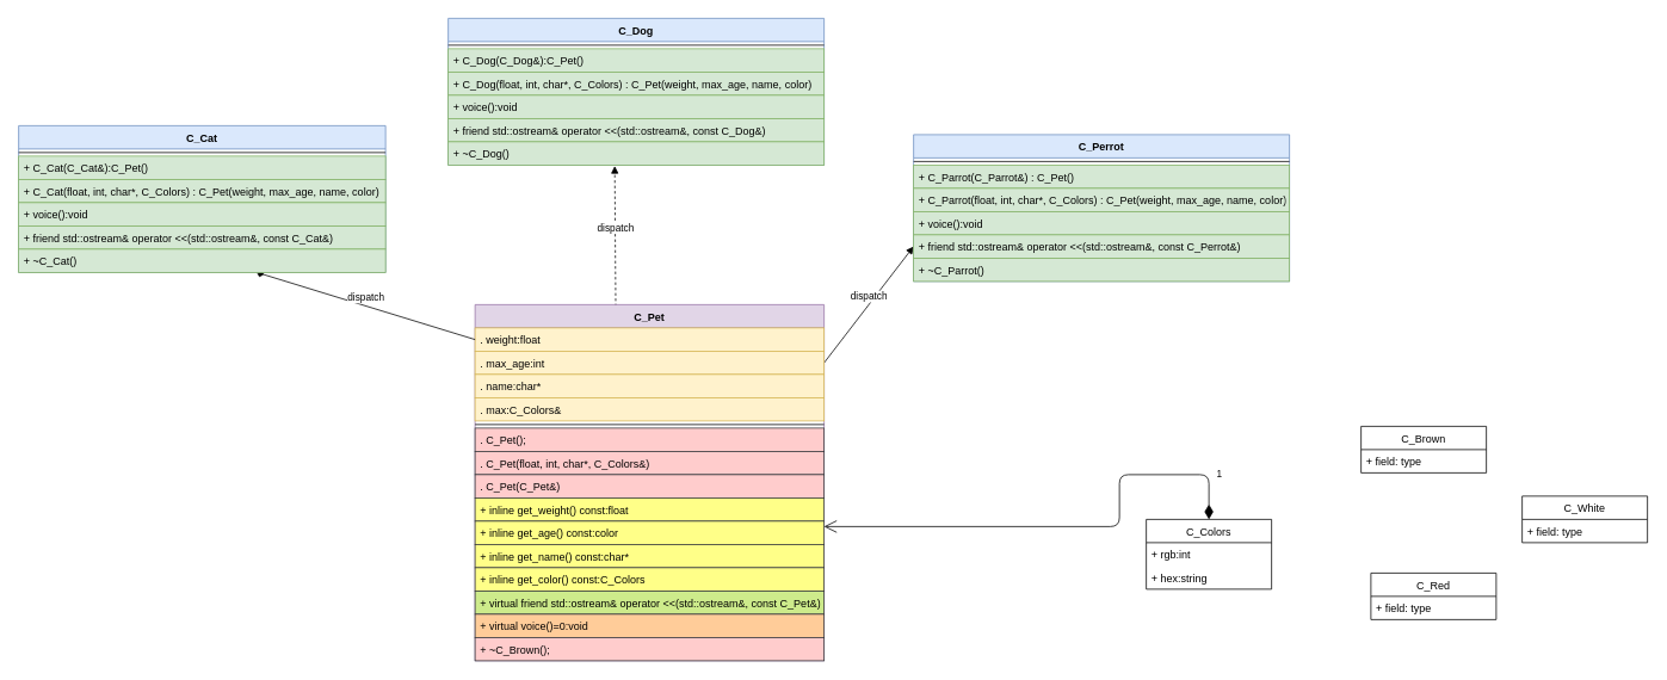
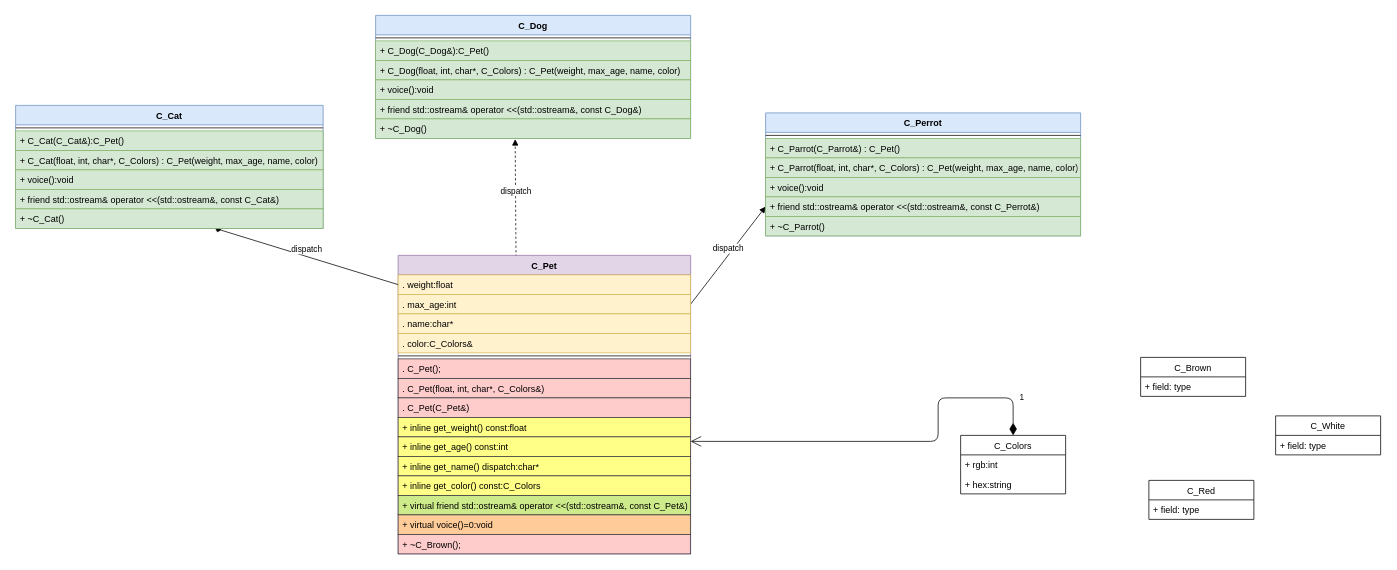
  <mxCell id="0" />
  <mxCell id="1" parent="0" />
  <mxCell id="2" value="dispatch" style="html=1;verticalAlign=bottom;endArrow=block;exitX=0.403;exitY=0.005;exitDx=0;exitDy=0;exitPerimeter=0;entryX=0.443;entryY=1.038;entryDx=0;entryDy=0;entryPerimeter=0;dashed=1;" edge="1" parent="1" source="4" target="34"><mxGeometry width="80" relative="1" as="geometry"><mxPoint x="607.96" y="340" as="sourcePoint" /><mxPoint x="680" y="189" as="targetPoint" /></mxGeometry></mxCell>
  <mxCell id="3" value="dispatch" style="html=1;verticalAlign=bottom;endArrow=block;exitX=1;exitY=0.5;exitDx=0;exitDy=0;entryX=0;entryY=0.5;entryDx=0;entryDy=0;" edge="1" parent="1" source="6" target="40"><mxGeometry width="80" relative="1" as="geometry"><mxPoint x="690.98" y="396.992" as="sourcePoint" /><mxPoint x="980" y="290" as="targetPoint" /></mxGeometry></mxCell>
  <mxCell id="4" value="C_Pet" style="swimlane;fontStyle=1;align=center;verticalAlign=top;childLayout=stackLayout;horizontal=1;startSize=26;horizontalStack=0;resizeParent=1;resizeParentMax=0;resizeLast=0;collapsible=1;marginBottom=0;fillColor=#e1d5e7;strokeColor=#9673a6;" vertex="1" parent="1"><mxGeometry x="530" y="340" width="390" height="398" as="geometry" /></mxCell>
  <mxCell id="5" value=". weight:float" style="text;strokeColor=#d6b656;fillColor=#fff2cc;align=left;verticalAlign=top;spacingLeft=4;spacingRight=4;overflow=hidden;rotatable=0;points=[[0,0.5],[1,0.5]];portConstraint=eastwest;" vertex="1" parent="4"><mxGeometry y="26" width="390" height="26" as="geometry" /></mxCell>
  <mxCell id="6" value=". max_age:int" style="text;strokeColor=#d6b656;fillColor=#fff2cc;align=left;verticalAlign=top;spacingLeft=4;spacingRight=4;overflow=hidden;rotatable=0;points=[[0,0.5],[1,0.5]];portConstraint=eastwest;" vertex="1" parent="4"><mxGeometry y="52" width="390" height="26" as="geometry" /></mxCell>
  <mxCell id="7" value=". name:char*" style="text;strokeColor=#d6b656;fillColor=#fff2cc;align=left;verticalAlign=top;spacingLeft=4;spacingRight=4;overflow=hidden;rotatable=0;points=[[0,0.5],[1,0.5]];portConstraint=eastwest;" vertex="1" parent="4"><mxGeometry y="78" width="390" height="26" as="geometry" /></mxCell>
- <mxCell id="8" value=". max:C_Colors&amp;" style="text;strokeColor=#d6b656;fillColor=#fff2cc;align=left;verticalAlign=top;spacingLeft=4;spacingRight=4;overflow=hidden;rotatable=0;points=[[0,0.5],[1,0.5]];portConstraint=eastwest;" vertex="1" parent="4"><mxGeometry y="104" width="390" height="26" as="geometry" /></mxCell>
+ <mxCell id="8" value=". color:C_Colors&amp;" style="text;strokeColor=#d6b656;fillColor=#fff2cc;align=left;verticalAlign=top;spacingLeft=4;spacingRight=4;overflow=hidden;rotatable=0;points=[[0,0.5],[1,0.5]];portConstraint=eastwest;" vertex="1" parent="4"><mxGeometry y="104" width="390" height="26" as="geometry" /></mxCell>
  <mxCell id="9" value="" style="line;strokeWidth=1;fillColor=none;align=left;verticalAlign=middle;spacingTop=-1;spacingLeft=3;spacingRight=3;rotatable=0;labelPosition=right;points=[];portConstraint=eastwest;" vertex="1" parent="4"><mxGeometry y="130" width="390" height="8" as="geometry" /></mxCell>
  <mxCell id="10" value=". C_Pet();" style="text;strokeColor=#36393d;fillColor=#ffcccc;align=left;verticalAlign=top;spacingLeft=4;spacingRight=4;overflow=hidden;rotatable=0;points=[[0,0.5],[1,0.5]];portConstraint=eastwest;" vertex="1" parent="4"><mxGeometry y="138" width="390" height="26" as="geometry" /></mxCell>
  <mxCell id="11" value=". C_Pet(float, int, char*, C_Colors&amp;)" style="text;strokeColor=#36393d;fillColor=#ffcccc;align=left;verticalAlign=top;spacingLeft=4;spacingRight=4;overflow=hidden;rotatable=0;points=[[0,0.5],[1,0.5]];portConstraint=eastwest;" vertex="1" parent="4"><mxGeometry y="164" width="390" height="26" as="geometry" /></mxCell>
  <mxCell id="12" value=". C_Pet(C_Pet&amp;)" style="text;strokeColor=#36393d;fillColor=#ffcccc;align=left;verticalAlign=top;spacingLeft=4;spacingRight=4;overflow=hidden;rotatable=0;points=[[0,0.5],[1,0.5]];portConstraint=eastwest;" vertex="1" parent="4"><mxGeometry y="190" width="390" height="26" as="geometry" /></mxCell>
  <mxCell id="13" value="+ inline get_weight() const:float" style="text;strokeColor=#36393d;fillColor=#ffff88;align=left;verticalAlign=top;spacingLeft=4;spacingRight=4;overflow=hidden;rotatable=0;points=[[0,0.5],[1,0.5]];portConstraint=eastwest;" vertex="1" parent="4"><mxGeometry y="216" width="390" height="26" as="geometry" /></mxCell>
- <mxCell id="14" value="+ inline get_age() const:color" style="text;strokeColor=#36393d;fillColor=#ffff88;align=left;verticalAlign=top;spacingLeft=4;spacingRight=4;overflow=hidden;rotatable=0;points=[[0,0.5],[1,0.5]];portConstraint=eastwest;" vertex="1" parent="4"><mxGeometry y="242" width="390" height="26" as="geometry" /></mxCell>
- <mxCell id="15" value="+ inline get_name() const:char*" style="text;strokeColor=#36393d;fillColor=#ffff88;align=left;verticalAlign=top;spacingLeft=4;spacingRight=4;overflow=hidden;rotatable=0;points=[[0,0.5],[1,0.5]];portConstraint=eastwest;" vertex="1" parent="4"><mxGeometry y="268" width="390" height="26" as="geometry" /></mxCell>
+ <mxCell id="14" value="+ inline get_age() const:int" style="text;strokeColor=#36393d;fillColor=#ffff88;align=left;verticalAlign=top;spacingLeft=4;spacingRight=4;overflow=hidden;rotatable=0;points=[[0,0.5],[1,0.5]];portConstraint=eastwest;" vertex="1" parent="4"><mxGeometry y="242" width="390" height="26" as="geometry" /></mxCell>
+ <mxCell id="15" value="+ inline get_name() dispatch:char*" style="text;strokeColor=#36393d;fillColor=#ffff88;align=left;verticalAlign=top;spacingLeft=4;spacingRight=4;overflow=hidden;rotatable=0;points=[[0,0.5],[1,0.5]];portConstraint=eastwest;" vertex="1" parent="4"><mxGeometry y="268" width="390" height="26" as="geometry" /></mxCell>
  <mxCell id="16" value="+ inline get_color() const:C_Colors" style="text;strokeColor=#36393d;fillColor=#ffff88;align=left;verticalAlign=top;spacingLeft=4;spacingRight=4;overflow=hidden;rotatable=0;points=[[0,0.5],[1,0.5]];portConstraint=eastwest;" vertex="1" parent="4"><mxGeometry y="294" width="390" height="26" as="geometry" /></mxCell>
  <mxCell id="17" value="+ virtual friend std::ostream&amp; operator &lt;&lt;(std::ostream&amp;, const C_Pet&amp;)" style="text;strokeColor=#36393d;fillColor=#cdeb8b;align=left;verticalAlign=top;spacingLeft=4;spacingRight=4;overflow=hidden;rotatable=0;points=[[0,0.5],[1,0.5]];portConstraint=eastwest;" vertex="1" parent="4"><mxGeometry y="320" width="390" height="26" as="geometry" /></mxCell>
  <mxCell id="18" value="+ virtual voice()=0:void" style="text;strokeColor=#36393d;fillColor=#ffcc99;align=left;verticalAlign=top;spacingLeft=4;spacingRight=4;overflow=hidden;rotatable=0;points=[[0,0.5],[1,0.5]];portConstraint=eastwest;" vertex="1" parent="4"><mxGeometry y="346" width="390" height="26" as="geometry" /></mxCell>
  <mxCell id="19" value="+ ~C_Brown();" style="text;strokeColor=#36393d;fillColor=#ffcccc;align=left;verticalAlign=top;spacingLeft=4;spacingRight=4;overflow=hidden;rotatable=0;points=[[0,0.5],[1,0.5]];portConstraint=eastwest;" vertex="1" parent="4"><mxGeometry y="372" width="390" height="26" as="geometry" /></mxCell>
  <mxCell id="20" value="dispatch" style="html=1;verticalAlign=bottom;endArrow=diamond;exitX=0;exitY=0.5;exitDx=0;exitDy=0;entryX=0.649;entryY=1;entryDx=0;entryDy=0;entryPerimeter=0;" edge="1" parent="1" source="5" target="27"><mxGeometry width="80" relative="1" as="geometry"><mxPoint x="530" y="391" as="sourcePoint" /><mxPoint x="312" y="330" as="targetPoint" /></mxGeometry></mxCell>
  <mxCell id="21" value="C_Cat" style="swimlane;fontStyle=1;align=center;verticalAlign=top;childLayout=stackLayout;horizontal=1;startSize=26;horizontalStack=0;resizeParent=1;resizeParentMax=0;resizeLast=0;collapsible=1;marginBottom=0;fillColor=#dae8fc;strokeColor=#6c8ebf;" vertex="1" parent="1"><mxGeometry x="20" y="140" width="410" height="164" as="geometry" /></mxCell>
  <mxCell id="22" value="" style="line;strokeWidth=1;fillColor=none;align=left;verticalAlign=middle;spacingTop=-1;spacingLeft=3;spacingRight=3;rotatable=0;labelPosition=right;points=[];portConstraint=eastwest;" vertex="1" parent="21"><mxGeometry y="26" width="410" height="8" as="geometry" /></mxCell>
  <mxCell id="23" value="+ C_Cat(C_Cat&amp;):C_Pet()" style="text;strokeColor=#82b366;fillColor=#d5e8d4;align=left;verticalAlign=top;spacingLeft=4;spacingRight=4;overflow=hidden;rotatable=0;points=[[0,0.5],[1,0.5]];portConstraint=eastwest;" vertex="1" parent="21"><mxGeometry y="34" width="410" height="26" as="geometry" /></mxCell>
  <mxCell id="24" value="+ C_Cat(float, int, char*, C_Colors) : C_Pet(weight, max_age, name, color)" style="text;strokeColor=#82b366;fillColor=#d5e8d4;align=left;verticalAlign=top;spacingLeft=4;spacingRight=4;overflow=hidden;rotatable=0;points=[[0,0.5],[1,0.5]];portConstraint=eastwest;" vertex="1" parent="21"><mxGeometry y="60" width="410" height="26" as="geometry" /></mxCell>
  <mxCell id="25" value="+ voice():void" style="text;strokeColor=#82b366;fillColor=#d5e8d4;align=left;verticalAlign=top;spacingLeft=4;spacingRight=4;overflow=hidden;rotatable=0;points=[[0,0.5],[1,0.5]];portConstraint=eastwest;" vertex="1" parent="21"><mxGeometry y="86" width="410" height="26" as="geometry" /></mxCell>
  <mxCell id="26" value="+ friend std::ostream&amp; operator &lt;&lt;(std::ostream&amp;, const C_Cat&amp;)" style="text;strokeColor=#82b366;fillColor=#d5e8d4;align=left;verticalAlign=top;spacingLeft=4;spacingRight=4;overflow=hidden;rotatable=0;points=[[0,0.5],[1,0.5]];portConstraint=eastwest;" vertex="1" parent="21"><mxGeometry y="112" width="410" height="26" as="geometry" /></mxCell>
  <mxCell id="27" value="+ ~C_Cat()" style="text;strokeColor=#82b366;fillColor=#d5e8d4;align=left;verticalAlign=top;spacingLeft=4;spacingRight=4;overflow=hidden;rotatable=0;points=[[0,0.5],[1,0.5]];portConstraint=eastwest;" vertex="1" parent="21"><mxGeometry y="138" width="410" height="26" as="geometry" /></mxCell>
  <mxCell id="28" value="C_Dog" style="swimlane;fontStyle=1;align=center;verticalAlign=top;childLayout=stackLayout;horizontal=1;startSize=26;horizontalStack=0;resizeParent=1;resizeParentMax=0;resizeLast=0;collapsible=1;marginBottom=0;fillColor=#dae8fc;strokeColor=#6c8ebf;" vertex="1" parent="1"><mxGeometry x="500" y="20" width="420" height="164" as="geometry" /></mxCell>
  <mxCell id="29" value="" style="line;strokeWidth=1;fillColor=none;align=left;verticalAlign=middle;spacingTop=-1;spacingLeft=3;spacingRight=3;rotatable=0;labelPosition=right;points=[];portConstraint=eastwest;" vertex="1" parent="28"><mxGeometry y="26" width="420" height="8" as="geometry" /></mxCell>
  <mxCell id="30" value="+ C_Dog(C_Dog&amp;):C_Pet()" style="text;strokeColor=#82b366;fillColor=#d5e8d4;align=left;verticalAlign=top;spacingLeft=4;spacingRight=4;overflow=hidden;rotatable=0;points=[[0,0.5],[1,0.5]];portConstraint=eastwest;" vertex="1" parent="28"><mxGeometry y="34" width="420" height="26" as="geometry" /></mxCell>
  <mxCell id="31" value="+ C_Dog(float, int, char*, C_Colors) : C_Pet(weight, max_age, name, color)" style="text;strokeColor=#82b366;fillColor=#d5e8d4;align=left;verticalAlign=top;spacingLeft=4;spacingRight=4;overflow=hidden;rotatable=0;points=[[0,0.5],[1,0.5]];portConstraint=eastwest;" vertex="1" parent="28"><mxGeometry y="60" width="420" height="26" as="geometry" /></mxCell>
  <mxCell id="32" value="+ voice():void" style="text;strokeColor=#82b366;fillColor=#d5e8d4;align=left;verticalAlign=top;spacingLeft=4;spacingRight=4;overflow=hidden;rotatable=0;points=[[0,0.5],[1,0.5]];portConstraint=eastwest;" vertex="1" parent="28"><mxGeometry y="86" width="420" height="26" as="geometry" /></mxCell>
  <mxCell id="33" value="+ friend std::ostream&amp; operator &lt;&lt;(std::ostream&amp;, const C_Dog&amp;)" style="text;strokeColor=#82b366;fillColor=#d5e8d4;align=left;verticalAlign=top;spacingLeft=4;spacingRight=4;overflow=hidden;rotatable=0;points=[[0,0.5],[1,0.5]];portConstraint=eastwest;" vertex="1" parent="28"><mxGeometry y="112" width="420" height="26" as="geometry" /></mxCell>
  <mxCell id="34" value="+ ~C_Dog()" style="text;strokeColor=#82b366;fillColor=#d5e8d4;align=left;verticalAlign=top;spacingLeft=4;spacingRight=4;overflow=hidden;rotatable=0;points=[[0,0.5],[1,0.5]];portConstraint=eastwest;" vertex="1" parent="28"><mxGeometry y="138" width="420" height="26" as="geometry" /></mxCell>
  <mxCell id="35" value="C_Perrot" style="swimlane;fontStyle=1;align=center;verticalAlign=top;childLayout=stackLayout;horizontal=1;startSize=26;horizontalStack=0;resizeParent=1;resizeParentMax=0;resizeLast=0;collapsible=1;marginBottom=0;fillColor=#dae8fc;strokeColor=#6c8ebf;" vertex="1" parent="1"><mxGeometry x="1020" y="150" width="420" height="164" as="geometry" /></mxCell>
  <mxCell id="36" value="" style="line;strokeWidth=1;fillColor=none;align=left;verticalAlign=middle;spacingTop=-1;spacingLeft=3;spacingRight=3;rotatable=0;labelPosition=right;points=[];portConstraint=eastwest;" vertex="1" parent="35"><mxGeometry y="26" width="420" height="8" as="geometry" /></mxCell>
  <mxCell id="37" value="+ C_Parrot(C_Parrot&amp;) : C_Pet()" style="text;strokeColor=#82b366;fillColor=#d5e8d4;align=left;verticalAlign=top;spacingLeft=4;spacingRight=4;overflow=hidden;rotatable=0;points=[[0,0.5],[1,0.5]];portConstraint=eastwest;" vertex="1" parent="35"><mxGeometry y="34" width="420" height="26" as="geometry" /></mxCell>
  <mxCell id="38" value="+ C_Parrot(float, int, char*, C_Colors) : C_Pet(weight, max_age, name, color)" style="text;strokeColor=#82b366;fillColor=#d5e8d4;align=left;verticalAlign=top;spacingLeft=4;spacingRight=4;overflow=hidden;rotatable=0;points=[[0,0.5],[1,0.5]];portConstraint=eastwest;" vertex="1" parent="35"><mxGeometry y="60" width="420" height="26" as="geometry" /></mxCell>
  <mxCell id="39" value="+ voice():void" style="text;strokeColor=#82b366;fillColor=#d5e8d4;align=left;verticalAlign=top;spacingLeft=4;spacingRight=4;overflow=hidden;rotatable=0;points=[[0,0.5],[1,0.5]];portConstraint=eastwest;" vertex="1" parent="35"><mxGeometry y="86" width="420" height="26" as="geometry" /></mxCell>
  <mxCell id="40" value="+ friend std::ostream&amp; operator &lt;&lt;(std::ostream&amp;, const C_Perrot&amp;)" style="text;strokeColor=#82b366;fillColor=#d5e8d4;align=left;verticalAlign=top;spacingLeft=4;spacingRight=4;overflow=hidden;rotatable=0;points=[[0,0.5],[1,0.5]];portConstraint=eastwest;" vertex="1" parent="35"><mxGeometry y="112" width="420" height="26" as="geometry" /></mxCell>
  <mxCell id="41" value="+ ~C_Parrot()" style="text;strokeColor=#82b366;fillColor=#d5e8d4;align=left;verticalAlign=top;spacingLeft=4;spacingRight=4;overflow=hidden;rotatable=0;points=[[0,0.5],[1,0.5]];portConstraint=eastwest;" vertex="1" parent="35"><mxGeometry y="138" width="420" height="26" as="geometry" /></mxCell>
  <mxCell id="42" value="1" style="endArrow=open;html=1;endSize=12;startArrow=diamondThin;startSize=14;startFill=1;edgeStyle=orthogonalEdgeStyle;align=left;verticalAlign=bottom;entryX=1;entryY=0.231;entryDx=0;entryDy=0;entryPerimeter=0;exitX=0.5;exitY=0;exitDx=0;exitDy=0;" edge="1" parent="1" source="43" target="14"><mxGeometry x="-0.844" y="-7" relative="1" as="geometry"><mxPoint x="1250" y="642" as="sourcePoint" /><mxPoint x="810" y="600" as="targetPoint" /><Array as="points"><mxPoint x="1350" y="530" /><mxPoint x="1250" y="530" /><mxPoint x="1250" y="588" /></Array><mxPoint as="offset" /></mxGeometry></mxCell>
  <mxCell id="43" value="C_Colors" style="swimlane;fontStyle=0;childLayout=stackLayout;horizontal=1;startSize=26;fillColor=none;horizontalStack=0;resizeParent=1;resizeParentMax=0;resizeLast=0;collapsible=1;marginBottom=0;" vertex="1" parent="1"><mxGeometry x="1280" y="580" width="140" height="78" as="geometry" /></mxCell>
  <mxCell id="44" value="+ rgb:int" style="text;strokeColor=none;fillColor=none;align=left;verticalAlign=top;spacingLeft=4;spacingRight=4;overflow=hidden;rotatable=0;points=[[0,0.5],[1,0.5]];portConstraint=eastwest;" vertex="1" parent="43"><mxGeometry y="26" width="140" height="26" as="geometry" /></mxCell>
  <mxCell id="45" value="+ hex:string" style="text;strokeColor=none;fillColor=none;align=left;verticalAlign=top;spacingLeft=4;spacingRight=4;overflow=hidden;rotatable=0;points=[[0,0.5],[1,0.5]];portConstraint=eastwest;" vertex="1" parent="43"><mxGeometry y="52" width="140" height="26" as="geometry" /></mxCell>
  <mxCell id="46" value="C_Red" style="swimlane;fontStyle=0;childLayout=stackLayout;horizontal=1;startSize=26;fillColor=none;horizontalStack=0;resizeParent=1;resizeParentMax=0;resizeLast=0;collapsible=1;marginBottom=0;" vertex="1" parent="1"><mxGeometry x="1531" y="640" width="140" height="52" as="geometry" /></mxCell>
  <mxCell id="47" value="+ field: type" style="text;strokeColor=none;fillColor=none;align=left;verticalAlign=top;spacingLeft=4;spacingRight=4;overflow=hidden;rotatable=0;points=[[0,0.5],[1,0.5]];portConstraint=eastwest;" vertex="1" parent="46"><mxGeometry y="26" width="140" height="26" as="geometry" /></mxCell>
  <mxCell id="48" value="C_White" style="swimlane;fontStyle=0;childLayout=stackLayout;horizontal=1;startSize=26;fillColor=none;horizontalStack=0;resizeParent=1;resizeParentMax=0;resizeLast=0;collapsible=1;marginBottom=0;" vertex="1" parent="1"><mxGeometry x="1700" y="554" width="140" height="52" as="geometry" /></mxCell>
  <mxCell id="49" value="+ field: type" style="text;strokeColor=none;fillColor=none;align=left;verticalAlign=top;spacingLeft=4;spacingRight=4;overflow=hidden;rotatable=0;points=[[0,0.5],[1,0.5]];portConstraint=eastwest;" vertex="1" parent="48"><mxGeometry y="26" width="140" height="26" as="geometry" /></mxCell>
  <mxCell id="50" value="C_Brown" style="swimlane;fontStyle=0;childLayout=stackLayout;horizontal=1;startSize=26;fillColor=none;horizontalStack=0;resizeParent=1;resizeParentMax=0;resizeLast=0;collapsible=1;marginBottom=0;" vertex="1" parent="1"><mxGeometry x="1520" y="476" width="140" height="52" as="geometry" /></mxCell>
  <mxCell id="51" value="+ field: type" style="text;strokeColor=none;fillColor=none;align=left;verticalAlign=top;spacingLeft=4;spacingRight=4;overflow=hidden;rotatable=0;points=[[0,0.5],[1,0.5]];portConstraint=eastwest;" vertex="1" parent="50"><mxGeometry y="26" width="140" height="26" as="geometry" /></mxCell>
